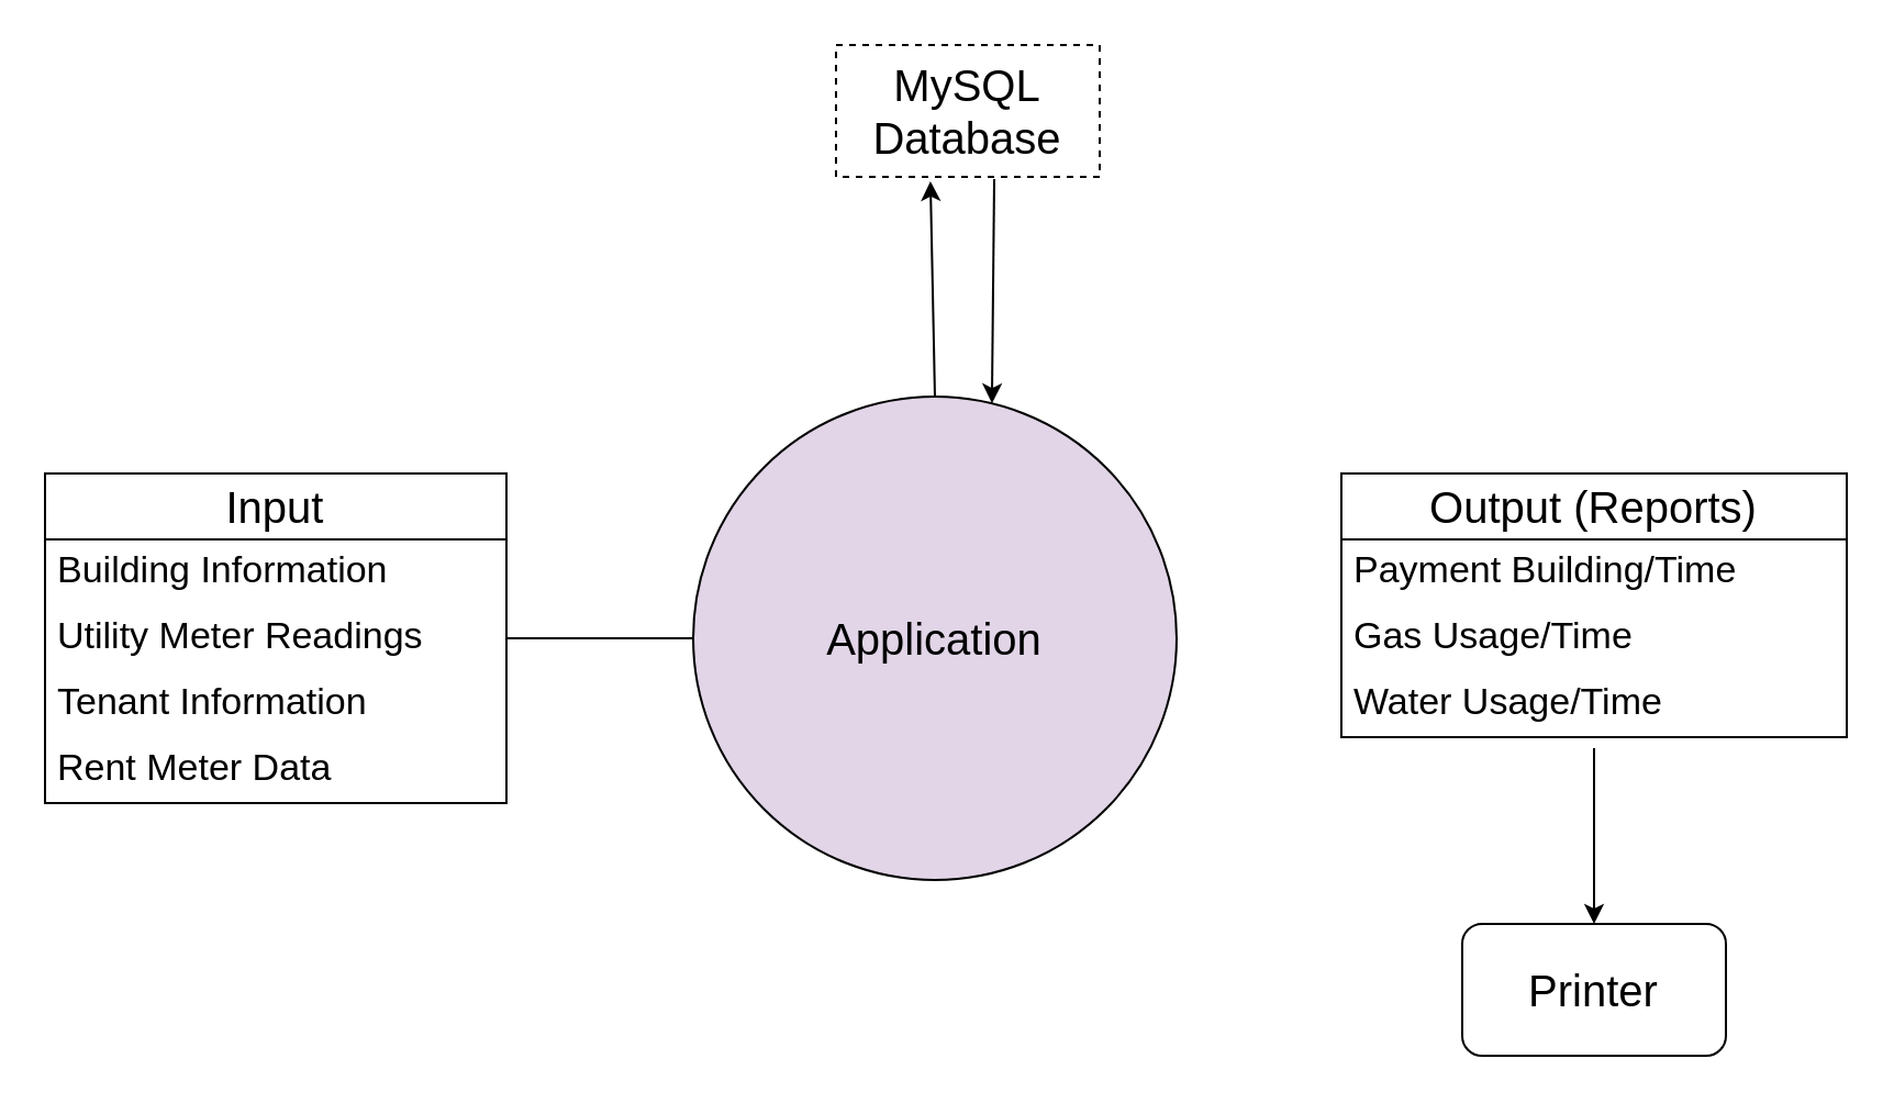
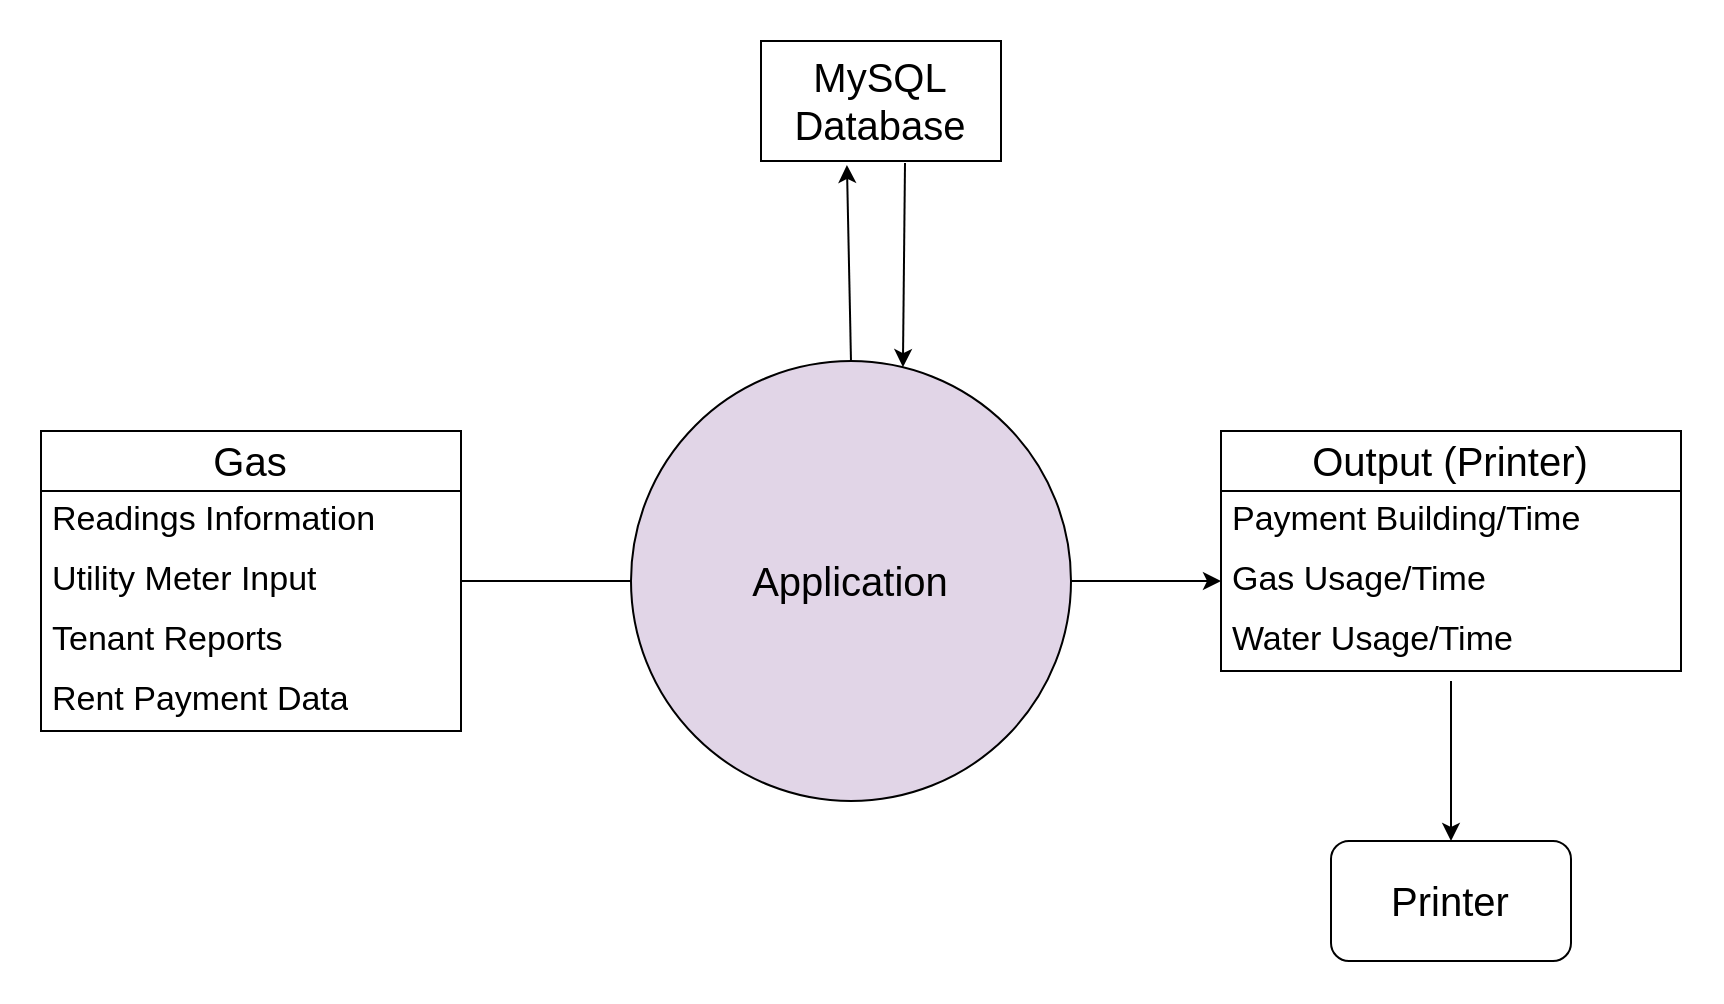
  <mxCell id="0" />
  <mxCell id="1" parent="0" />
+ <mxCell id="2" style="edgeStyle=orthogonalEdgeStyle;rounded=0;orthogonalLoop=1;jettySize=auto;html=1;exitX=1;exitY=0.5;exitDx=0;exitDy=0;entryX=0;entryY=0.5;entryDx=0;entryDy=0;" edge="1" parent="1" source="3" target="15"><mxGeometry relative="1" as="geometry"><mxPoint x="600" y="290" as="targetPoint" /></mxGeometry></mxCell>
  <mxCell id="3" value="&lt;font style=&quot;font-size: 20px;&quot;&gt;Application&lt;/font&gt;" style="ellipse;whiteSpace=wrap;html=1;aspect=fixed;fillColor=#e1d5e7;" vertex="1" parent="1"><mxGeometry x="315" y="180" width="220" height="220" as="geometry" /></mxCell>
- <mxCell id="4" value="&lt;font style=&quot;font-size: 20px;&quot;&gt;Input&lt;/font&gt;" style="swimlane;fontStyle=0;childLayout=stackLayout;horizontal=1;startSize=30;horizontalStack=0;resizeParent=1;resizeParentMax=0;resizeLast=0;collapsible=1;marginBottom=0;whiteSpace=wrap;html=1;" vertex="1" parent="1"><mxGeometry x="20" y="215" width="210" height="150" as="geometry"><mxRectangle x="40" y="440" width="90" height="40" as="alternateBounds" /></mxGeometry></mxCell>
- <mxCell id="5" value="&lt;font style=&quot;font-size: 17px;&quot;&gt;Building Information&lt;/font&gt;" style="text;strokeColor=none;fillColor=none;align=left;verticalAlign=middle;spacingLeft=4;spacingRight=4;overflow=hidden;points=[[0,0.5],[1,0.5]];portConstraint=eastwest;rotatable=0;whiteSpace=wrap;html=1;" vertex="1" parent="4"><mxGeometry y="30" width="210" height="30" as="geometry" /></mxCell>
- <mxCell id="6" value="&lt;font style=&quot;font-size: 17px;&quot;&gt;Utility Meter Readings&lt;/font&gt;" style="text;strokeColor=none;fillColor=none;align=left;verticalAlign=middle;spacingLeft=4;spacingRight=4;overflow=hidden;points=[[0,0.5],[1,0.5]];portConstraint=eastwest;rotatable=0;whiteSpace=wrap;html=1;" vertex="1" parent="4"><mxGeometry y="60" width="210" height="30" as="geometry" /></mxCell>
- <mxCell id="7" value="&lt;font style=&quot;font-size: 17px;&quot;&gt;Tenant Information&lt;/font&gt;" style="text;strokeColor=none;fillColor=none;align=left;verticalAlign=middle;spacingLeft=4;spacingRight=4;overflow=hidden;points=[[0,0.5],[1,0.5]];portConstraint=eastwest;rotatable=0;whiteSpace=wrap;html=1;" vertex="1" parent="4"><mxGeometry y="90" width="210" height="30" as="geometry" /></mxCell>
- <mxCell id="8" value="&lt;font style=&quot;font-size: 17px;&quot;&gt;Rent Meter Data&lt;/font&gt;" style="text;strokeColor=none;fillColor=none;align=left;verticalAlign=middle;spacingLeft=4;spacingRight=4;overflow=hidden;points=[[0,0.5],[1,0.5]];portConstraint=eastwest;rotatable=0;whiteSpace=wrap;html=1;" vertex="1" parent="4"><mxGeometry y="120" width="210" height="30" as="geometry" /></mxCell>
+ <mxCell id="4" value="&lt;font style=&quot;font-size: 20px;&quot;&gt;Gas&lt;/font&gt;" style="swimlane;fontStyle=0;childLayout=stackLayout;horizontal=1;startSize=30;horizontalStack=0;resizeParent=1;resizeParentMax=0;resizeLast=0;collapsible=1;marginBottom=0;whiteSpace=wrap;html=1;" vertex="1" parent="1"><mxGeometry x="20" y="215" width="210" height="150" as="geometry"><mxRectangle x="40" y="440" width="90" height="40" as="alternateBounds" /></mxGeometry></mxCell>
+ <mxCell id="5" value="&lt;font style=&quot;font-size: 17px;&quot;&gt;Readings Information&lt;/font&gt;" style="text;strokeColor=none;fillColor=none;align=left;verticalAlign=middle;spacingLeft=4;spacingRight=4;overflow=hidden;points=[[0,0.5],[1,0.5]];portConstraint=eastwest;rotatable=0;whiteSpace=wrap;html=1;" vertex="1" parent="4"><mxGeometry y="30" width="210" height="30" as="geometry" /></mxCell>
+ <mxCell id="6" value="&lt;font style=&quot;font-size: 17px;&quot;&gt;Utility Meter Input&lt;/font&gt;" style="text;strokeColor=none;fillColor=none;align=left;verticalAlign=middle;spacingLeft=4;spacingRight=4;overflow=hidden;points=[[0,0.5],[1,0.5]];portConstraint=eastwest;rotatable=0;whiteSpace=wrap;html=1;" vertex="1" parent="4"><mxGeometry y="60" width="210" height="30" as="geometry" /></mxCell>
+ <mxCell id="7" value="&lt;font style=&quot;font-size: 17px;&quot;&gt;Tenant Reports&lt;/font&gt;" style="text;strokeColor=none;fillColor=none;align=left;verticalAlign=middle;spacingLeft=4;spacingRight=4;overflow=hidden;points=[[0,0.5],[1,0.5]];portConstraint=eastwest;rotatable=0;whiteSpace=wrap;html=1;" vertex="1" parent="4"><mxGeometry y="90" width="210" height="30" as="geometry" /></mxCell>
+ <mxCell id="8" value="&lt;font style=&quot;font-size: 17px;&quot;&gt;Rent Payment Data&lt;/font&gt;" style="text;strokeColor=none;fillColor=none;align=left;verticalAlign=middle;spacingLeft=4;spacingRight=4;overflow=hidden;points=[[0,0.5],[1,0.5]];portConstraint=eastwest;rotatable=0;whiteSpace=wrap;html=1;" vertex="1" parent="4"><mxGeometry y="120" width="210" height="30" as="geometry" /></mxCell>
  <mxCell id="9" style="edgeStyle=orthogonalEdgeStyle;rounded=0;orthogonalLoop=1;jettySize=auto;html=1;exitX=1;exitY=0.5;exitDx=0;exitDy=0;entryX=0;entryY=0.5;entryDx=0;entryDy=0;endArrow=none;" edge="1" parent="1" source="6" target="3"><mxGeometry relative="1" as="geometry" /></mxCell>
- <mxCell id="10" value="&lt;font style=&quot;font-size: 20px;&quot;&gt;MySQL Database&lt;/font&gt;" style="rounded=0;whiteSpace=wrap;html=1;dashed=1;" vertex="1" parent="1"><mxGeometry x="380" y="20" width="120" height="60" as="geometry" /></mxCell>
+ <mxCell id="10" value="&lt;font style=&quot;font-size: 20px;&quot;&gt;MySQL Database&lt;/font&gt;" style="rounded=0;whiteSpace=wrap;html=1;" vertex="1" parent="1"><mxGeometry x="380" y="20" width="120" height="60" as="geometry" /></mxCell>
  <mxCell id="11" value="" style="endArrow=classic;html=1;rounded=0;entryX=0.358;entryY=1.033;entryDx=0;entryDy=0;exitX=0.5;exitY=0;exitDx=0;exitDy=0;entryPerimeter=0;" edge="1" parent="1" source="3" target="10"><mxGeometry width="50" height="50" relative="1" as="geometry"><mxPoint x="520" y="230" as="sourcePoint" /><mxPoint x="570" y="180" as="targetPoint" /></mxGeometry></mxCell>
  <mxCell id="12" value="" style="endArrow=classic;html=1;rounded=0;exitX=0.6;exitY=1.017;exitDx=0;exitDy=0;entryX=0.618;entryY=0.014;entryDx=0;entryDy=0;entryPerimeter=0;exitPerimeter=0;" edge="1" parent="1" source="10" target="3"><mxGeometry width="50" height="50" relative="1" as="geometry"><mxPoint x="530" y="240" as="sourcePoint" /><mxPoint x="580" y="280" as="targetPoint" /></mxGeometry></mxCell>
- <mxCell id="13" value="&lt;font style=&quot;font-size: 20px;&quot;&gt;Output (Reports)&lt;/font&gt;" style="swimlane;fontStyle=0;childLayout=stackLayout;horizontal=1;startSize=30;horizontalStack=0;resizeParent=1;resizeParentMax=0;resizeLast=0;collapsible=1;marginBottom=0;whiteSpace=wrap;html=1;" vertex="1" parent="1"><mxGeometry x="610" y="215" width="230" height="120" as="geometry" /></mxCell>
+ <mxCell id="13" value="&lt;font style=&quot;font-size: 20px;&quot;&gt;Output (Printer)&lt;/font&gt;" style="swimlane;fontStyle=0;childLayout=stackLayout;horizontal=1;startSize=30;horizontalStack=0;resizeParent=1;resizeParentMax=0;resizeLast=0;collapsible=1;marginBottom=0;whiteSpace=wrap;html=1;" vertex="1" parent="1"><mxGeometry x="610" y="215" width="230" height="120" as="geometry" /></mxCell>
  <mxCell id="14" value="&lt;font style=&quot;font-size: 17px;&quot;&gt;Payment Building/Time&lt;/font&gt;" style="text;strokeColor=none;fillColor=none;align=left;verticalAlign=middle;spacingLeft=4;spacingRight=4;overflow=hidden;points=[[0,0.5],[1,0.5]];portConstraint=eastwest;rotatable=0;whiteSpace=wrap;html=1;" vertex="1" parent="13"><mxGeometry y="30" width="230" height="30" as="geometry" /></mxCell>
  <mxCell id="15" value="&lt;font style=&quot;font-size: 17px;&quot;&gt;Gas Usage/Time&lt;/font&gt;" style="text;strokeColor=none;fillColor=none;align=left;verticalAlign=middle;spacingLeft=4;spacingRight=4;overflow=hidden;points=[[0,0.5],[1,0.5]];portConstraint=eastwest;rotatable=0;whiteSpace=wrap;html=1;" vertex="1" parent="13"><mxGeometry y="60" width="230" height="30" as="geometry" /></mxCell>
  <mxCell id="16" value="&lt;font style=&quot;font-size: 17px;&quot;&gt;Water Usage/Time&lt;/font&gt;" style="text;strokeColor=none;fillColor=none;align=left;verticalAlign=middle;spacingLeft=4;spacingRight=4;overflow=hidden;points=[[0,0.5],[1,0.5]];portConstraint=eastwest;rotatable=0;whiteSpace=wrap;html=1;" vertex="1" parent="13"><mxGeometry y="90" width="230" height="30" as="geometry" /></mxCell>
  <mxCell id="17" value="" style="endArrow=classic;html=1;rounded=0;entryX=0.5;entryY=0;entryDx=0;entryDy=0;" edge="1" parent="1" target="18"><mxGeometry width="50" height="50" relative="1" as="geometry"><mxPoint x="725" y="340" as="sourcePoint" /><mxPoint x="520" y="300" as="targetPoint" /></mxGeometry></mxCell>
  <mxCell id="18" value="&lt;font style=&quot;font-size: 20px;&quot;&gt;Printer&lt;/font&gt;" style="whiteSpace=wrap;html=1;rounded=1;" vertex="1" parent="1"><mxGeometry x="665" y="420" width="120" height="60" as="geometry" /></mxCell>
